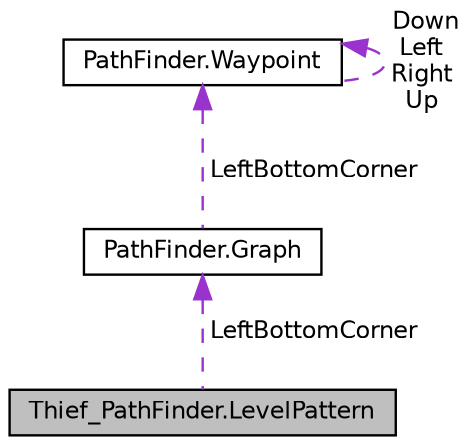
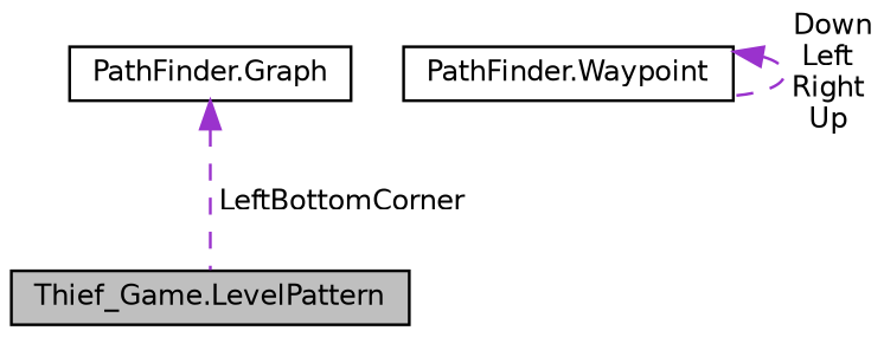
  digraph {
    fontname="DejaVu Sans"
    node [color=black fillcolor=white fontname="DejaVu Sans" fontsize=10 shape=record style=filled]
    edge [color=darkorchid3 dir=back fontname="DejaVu Sans" fontsize=10 labelfontname=Helvetica labelfontsize=10 style=dashed]
-   n1 [fillcolor=grey75 fontcolor=black height=0.2 label="Thief_PathFinder.LevelPattern" width=0.4]
+   n1 [fillcolor=grey75 fontcolor=black height=0.2 label="Thief_Game.LevelPattern" width=0.4]
    n2 [height=0.2 label="PathFinder.Graph" width=0.4]
    n3 [height=0.2 label="PathFinder.Waypoint" width=0.4]
    n2 -> n1 [label=" LeftBottomCorner"]
-   n3 -> n2 [label=" LeftBottomCorner"]
    n3 -> n3 [label=" Down\nLeft\nRight\nUp"]
  }
